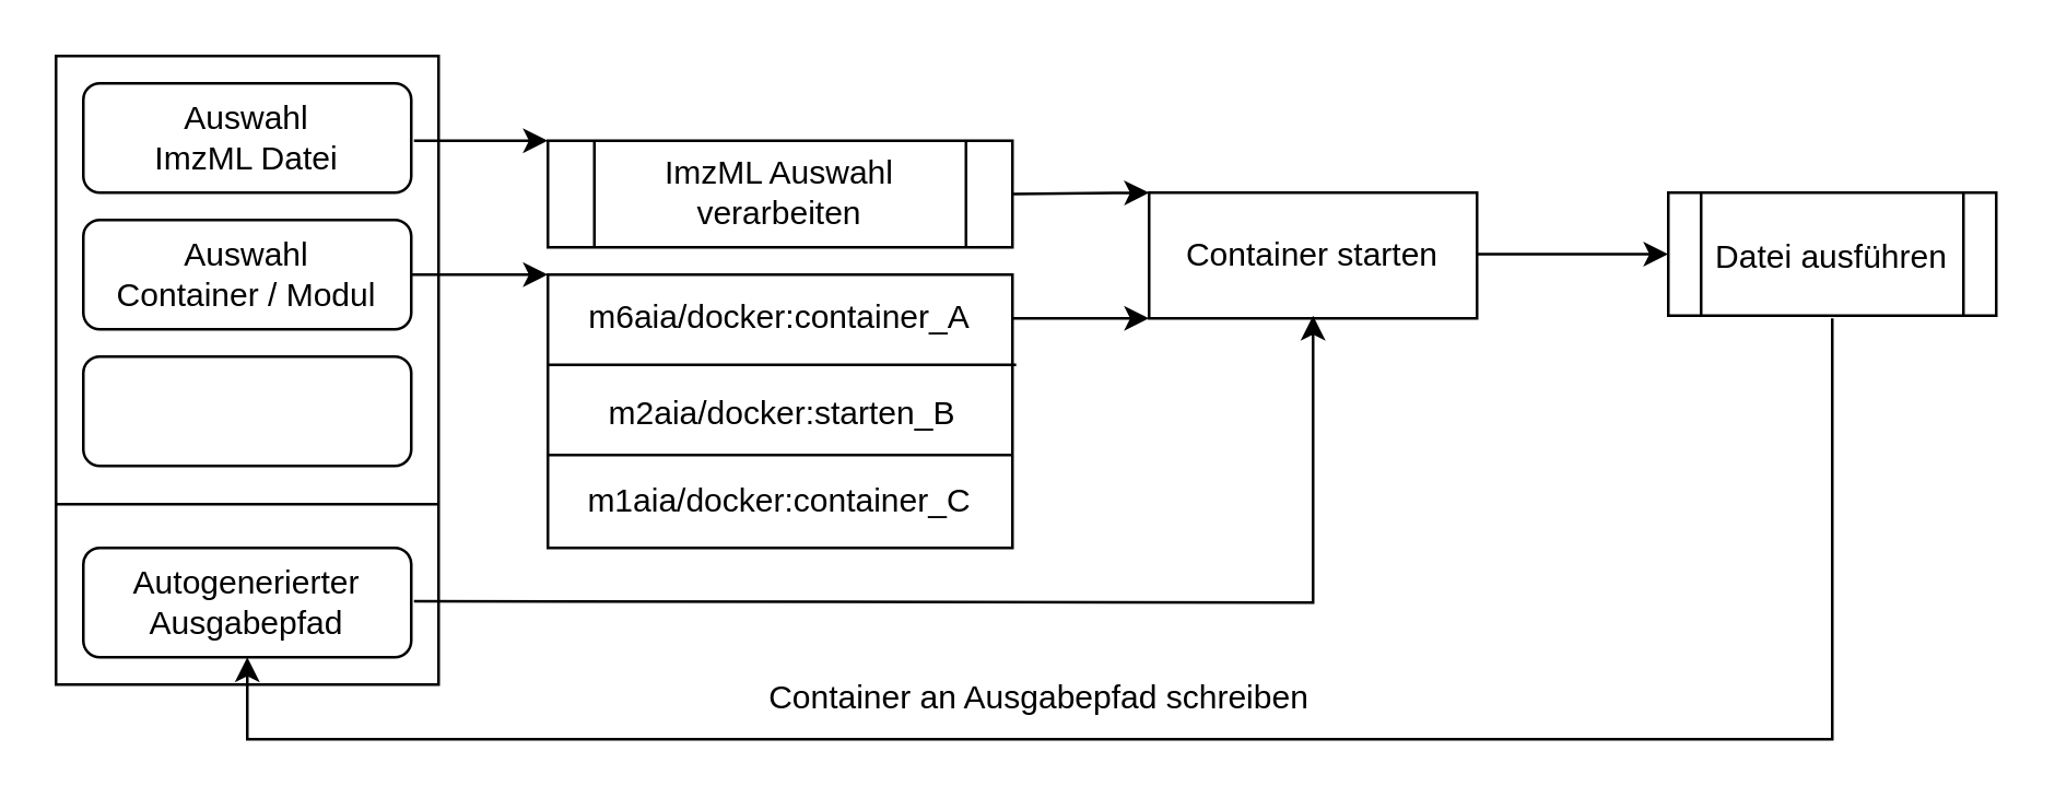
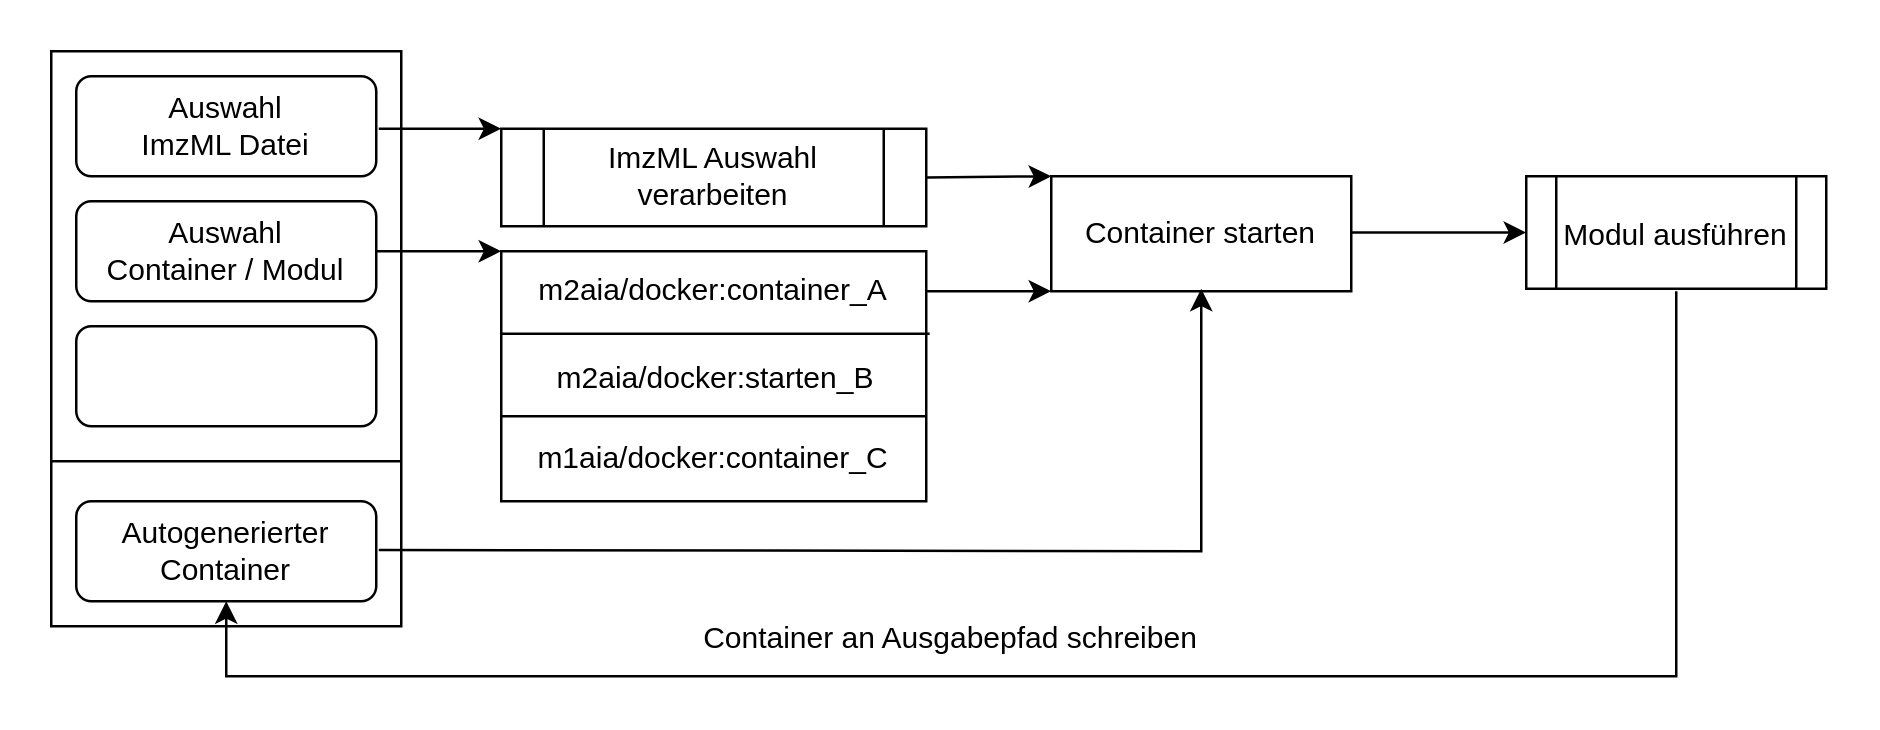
  <mxCell id="0" />
  <mxCell id="1" parent="0" />
  <mxCell id="2" value="" style="whiteSpace=wrap;html=1;" parent="1" vertex="1"><mxGeometry x="20" y="20" width="140" height="230" as="geometry" /></mxCell>
  <mxCell id="3" value="" style="rounded=1;whiteSpace=wrap;html=1;" parent="1" vertex="1"><mxGeometry x="30" y="30" width="120" height="40" as="geometry" /></mxCell>
  <mxCell id="4" value="Auswahl &lt;br&gt;ImzML Datei" style="text;html=1;strokeColor=none;fillColor=none;align=center;verticalAlign=middle;whiteSpace=wrap;rounded=0;" parent="1" vertex="1"><mxGeometry x="30" y="35" width="120" height="30" as="geometry" /></mxCell>
  <mxCell id="5" value="" style="rounded=1;whiteSpace=wrap;html=1;" parent="1" vertex="1"><mxGeometry x="30" y="80" width="120" height="40" as="geometry" /></mxCell>
  <mxCell id="6" value="Auswahl &lt;br&gt;Container / Modul" style="text;html=1;strokeColor=none;fillColor=none;align=center;verticalAlign=middle;whiteSpace=wrap;rounded=0;" parent="1" vertex="1"><mxGeometry x="30" y="85" width="120" height="30" as="geometry" /></mxCell>
  <mxCell id="7" value="" style="rounded=1;whiteSpace=wrap;html=1;" parent="1" vertex="1"><mxGeometry x="30" y="130" width="120" height="40" as="geometry" /></mxCell>
  <mxCell id="8" value="" style="rounded=1;whiteSpace=wrap;html=1;" parent="1" vertex="1"><mxGeometry x="30" y="200" width="120" height="40" as="geometry" /></mxCell>
- <mxCell id="9" value="Autogenerierter Ausgabepfad" style="text;html=1;strokeColor=none;fillColor=none;align=center;verticalAlign=middle;whiteSpace=wrap;rounded=0;" parent="1" vertex="1"><mxGeometry x="30" y="205" width="120" height="30" as="geometry" /></mxCell>
+ <mxCell id="9" value="Autogenerierter Container" style="text;html=1;strokeColor=none;fillColor=none;align=center;verticalAlign=middle;whiteSpace=wrap;rounded=0;" parent="1" vertex="1"><mxGeometry x="30" y="205" width="120" height="30" as="geometry" /></mxCell>
  <mxCell id="10" value="" style="endArrow=none;html=1;" parent="1" edge="1"><mxGeometry width="50" height="50" relative="1" as="geometry"><mxPoint x="20" y="184" as="sourcePoint" /><mxPoint x="160" y="184" as="targetPoint" /></mxGeometry></mxCell>
  <mxCell id="11" value="" style="rounded=0;whiteSpace=wrap;html=1;" parent="1" vertex="1"><mxGeometry x="200" y="100" width="170" height="100" as="geometry" /></mxCell>
  <mxCell id="12" value="" style="endArrow=none;html=1;exitX=0;exitY=0.33;exitDx=0;exitDy=0;entryX=1.008;entryY=0.33;entryDx=0;entryDy=0;exitPerimeter=0;entryPerimeter=0;" parent="1" source="11" target="11" edge="1"><mxGeometry width="50" height="50" relative="1" as="geometry"><mxPoint x="460" y="340" as="sourcePoint" /><mxPoint x="510" y="290" as="targetPoint" /><Array as="points" /></mxGeometry></mxCell>
  <mxCell id="13" value="" style="endArrow=none;html=1;entryX=1;entryY=0.66;entryDx=0;entryDy=0;entryPerimeter=0;" parent="1" target="11" edge="1"><mxGeometry width="50" height="50" relative="1" as="geometry"><mxPoint x="200" y="166" as="sourcePoint" /><mxPoint x="320.96" y="160" as="targetPoint" /><Array as="points" /></mxGeometry></mxCell>
- <mxCell id="14" value="m6aia/docker:container_A" style="text;html=1;strokeColor=none;fillColor=none;align=center;verticalAlign=middle;whiteSpace=wrap;rounded=0;" parent="1" vertex="1"><mxGeometry x="200" y="101" width="170" height="30" as="geometry" /></mxCell>
+ <mxCell id="14" value="m2aia/docker:container_A" style="text;html=1;strokeColor=none;fillColor=none;align=center;verticalAlign=middle;whiteSpace=wrap;rounded=0;" parent="1" vertex="1"><mxGeometry x="200" y="101" width="170" height="30" as="geometry" /></mxCell>
  <mxCell id="15" value="m2aia/docker:starten_B" style="text;html=1;strokeColor=none;fillColor=none;align=center;verticalAlign=middle;whiteSpace=wrap;rounded=0;" parent="1" vertex="1"><mxGeometry x="201" y="136" width="170" height="30" as="geometry" /></mxCell>
  <mxCell id="16" value="m1aia/docker:container_C" style="text;html=1;strokeColor=none;fillColor=none;align=center;verticalAlign=middle;whiteSpace=wrap;rounded=0;" parent="1" vertex="1"><mxGeometry x="200" y="168" width="170" height="30" as="geometry" /></mxCell>
  <mxCell id="17" value="" style="endArrow=classic;html=1;exitX=1;exitY=0.5;exitDx=0;exitDy=0;entryX=0;entryY=0;entryDx=0;entryDy=0;" parent="1" source="6" target="11" edge="1"><mxGeometry width="50" height="50" relative="1" as="geometry"><mxPoint x="210" y="240" as="sourcePoint" /><mxPoint x="170" y="100" as="targetPoint" /></mxGeometry></mxCell>
  <mxCell id="18" value="" style="shape=process;whiteSpace=wrap;html=1;backgroundOutline=1;" parent="1" vertex="1"><mxGeometry x="200" y="51" width="170" height="39" as="geometry" /></mxCell>
  <mxCell id="19" value="ImzML Auswahl verarbeiten" style="text;html=1;strokeColor=none;fillColor=none;align=center;verticalAlign=middle;whiteSpace=wrap;rounded=0;" parent="1" vertex="1"><mxGeometry x="220" y="50" width="130" height="40" as="geometry" /></mxCell>
  <mxCell id="20" value="" style="endArrow=classic;html=1;exitX=1;exitY=0.5;exitDx=0;exitDy=0;entryX=0;entryY=0;entryDx=0;entryDy=0;" parent="1" target="18" edge="1"><mxGeometry width="50" height="50" relative="1" as="geometry"><mxPoint x="151" y="51" as="sourcePoint" /><mxPoint x="171" y="51" as="targetPoint" /></mxGeometry></mxCell>
  <mxCell id="21" value="" style="endArrow=classic;html=1;exitX=1;exitY=0.5;exitDx=0;exitDy=0;" parent="1" source="14" edge="1"><mxGeometry width="50" height="50" relative="1" as="geometry"><mxPoint x="360" y="160" as="sourcePoint" /><mxPoint x="420" y="116" as="targetPoint" /></mxGeometry></mxCell>
  <mxCell id="22" value="" style="endArrow=classic;html=1;exitX=1;exitY=0.5;exitDx=0;exitDy=0;entryX=0;entryY=0;entryDx=0;entryDy=0;" parent="1" source="18" target="23" edge="1"><mxGeometry width="50" height="50" relative="1" as="geometry"><mxPoint x="360" y="160" as="sourcePoint" /><mxPoint x="420" y="76" as="targetPoint" /></mxGeometry></mxCell>
  <mxCell id="23" value="" style="rounded=0;whiteSpace=wrap;html=1;" parent="1" vertex="1"><mxGeometry x="420" y="70" width="120" height="46" as="geometry" /></mxCell>
  <mxCell id="24" value="Container starten" style="text;html=1;strokeColor=none;fillColor=none;align=center;verticalAlign=middle;whiteSpace=wrap;rounded=0;" parent="1" vertex="1"><mxGeometry x="420" y="70" width="120" height="45" as="geometry" /></mxCell>
  <mxCell id="25" value="" style="endArrow=classic;html=1;exitX=1;exitY=0.5;exitDx=0;exitDy=0;entryX=0.5;entryY=1;entryDx=0;entryDy=0;edgeStyle=orthogonalEdgeStyle;rounded=0;" parent="1" target="24" edge="1"><mxGeometry width="50" height="50" relative="1" as="geometry"><mxPoint x="151" y="219.5" as="sourcePoint" /><mxPoint x="480" y="220" as="targetPoint" /></mxGeometry></mxCell>
  <mxCell id="26" value="" style="shape=process;whiteSpace=wrap;html=1;backgroundOutline=1;" parent="1" vertex="1"><mxGeometry x="610" y="70" width="120" height="45" as="geometry" /></mxCell>
  <mxCell id="27" value="" style="endArrow=classic;html=1;rounded=0;exitX=1;exitY=0.5;exitDx=0;exitDy=0;entryX=0;entryY=0.5;entryDx=0;entryDy=0;" parent="1" source="24" target="26" edge="1"><mxGeometry width="50" height="50" relative="1" as="geometry"><mxPoint x="640" y="230" as="sourcePoint" /><mxPoint x="690" y="180" as="targetPoint" /></mxGeometry></mxCell>
- <mxCell id="28" value="Datei ausführen" style="text;html=1;strokeColor=none;fillColor=none;align=center;verticalAlign=middle;whiteSpace=wrap;rounded=0;" parent="1" vertex="1"><mxGeometry x="620" y="71" width="100" height="45" as="geometry" /></mxCell>
+ <mxCell id="28" value="Modul ausführen" style="text;html=1;strokeColor=none;fillColor=none;align=center;verticalAlign=middle;whiteSpace=wrap;rounded=0;" parent="1" vertex="1"><mxGeometry x="620" y="71" width="100" height="45" as="geometry" /></mxCell>
  <mxCell id="29" value="" style="endArrow=classic;html=1;rounded=0;entryX=0.5;entryY=1;entryDx=0;entryDy=0;exitX=0.5;exitY=1;exitDx=0;exitDy=0;" parent="1" source="28" target="8" edge="1"><mxGeometry width="50" height="50" relative="1" as="geometry"><mxPoint x="370" y="300" as="sourcePoint" /><mxPoint x="420" y="250" as="targetPoint" /><Array as="points"><mxPoint x="670" y="270" /><mxPoint x="90" y="270" /></Array></mxGeometry></mxCell>
  <mxCell id="30" value="Container an Ausgabepfad schreiben" style="text;html=1;strokeColor=none;fillColor=none;align=center;verticalAlign=middle;whiteSpace=wrap;rounded=0;" parent="1" vertex="1"><mxGeometry x="90" y="240" width="580" height="30" as="geometry" /></mxCell>
